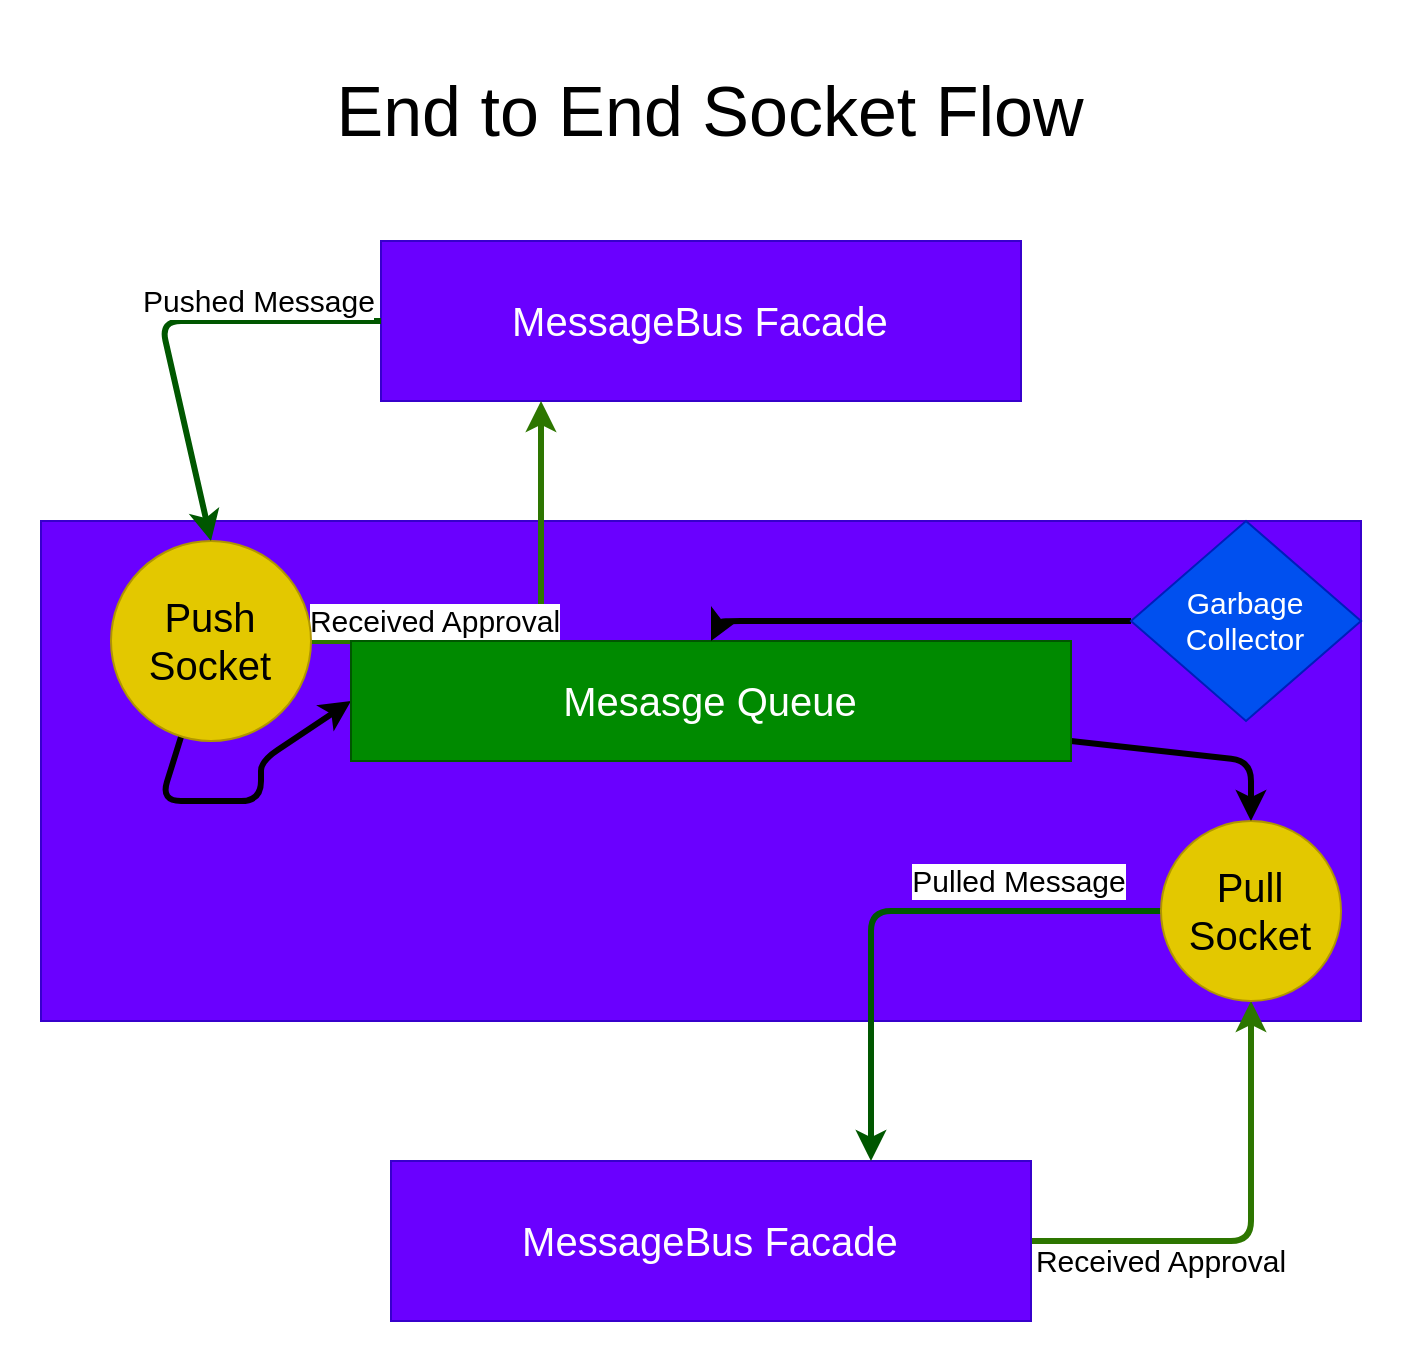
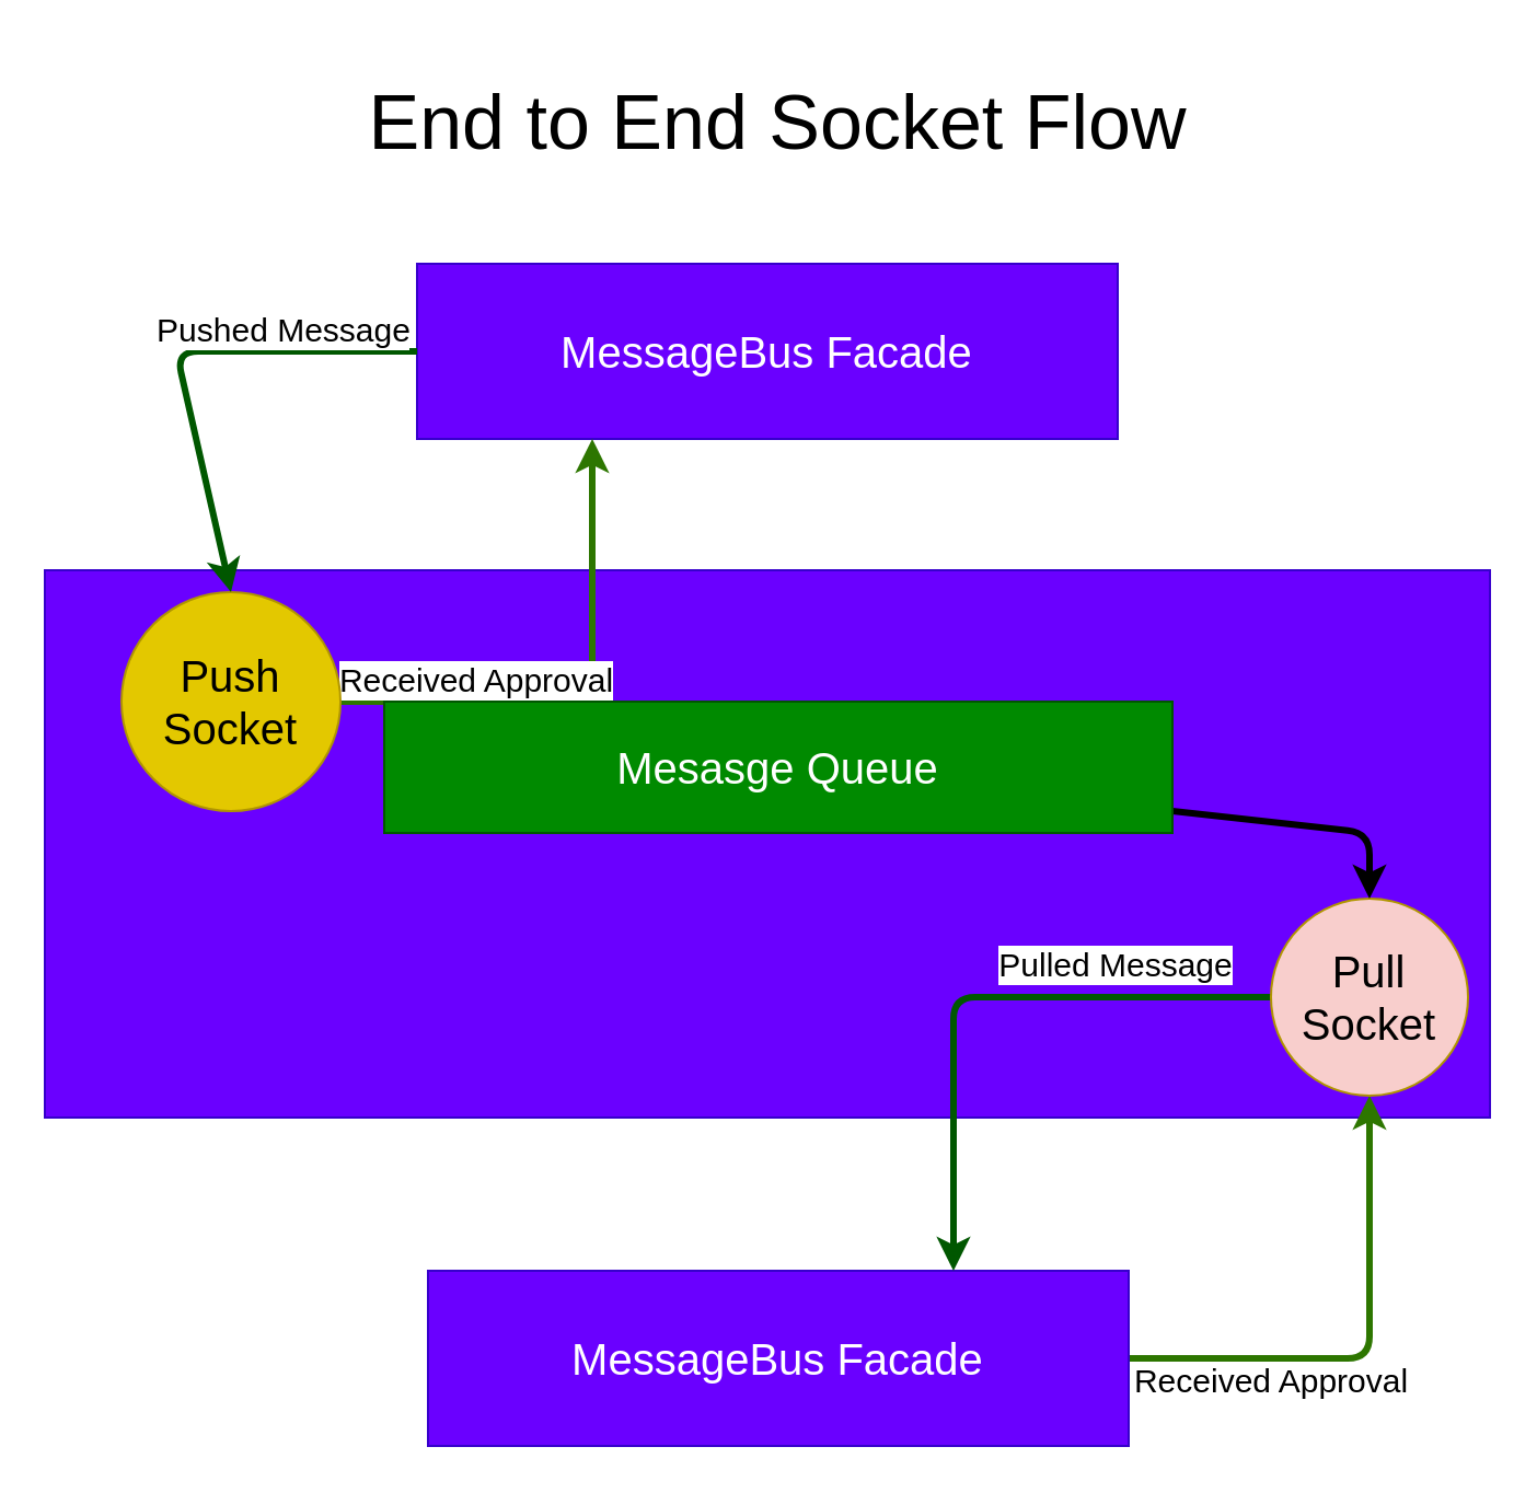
  <mxCell id="0" />
  <mxCell id="1" parent="0" />
  <mxCell id="2" value="End to End Socket Flow" style="text;html=1;strokeColor=none;fillColor=none;align=center;verticalAlign=middle;whiteSpace=wrap;rounded=0;fontSize=35;" vertex="1" parent="1"><mxGeometry x="145" y="20" width="420" height="70" as="geometry" /></mxCell>
  <mxCell id="3" value="MessageBus Facade" style="rounded=0;whiteSpace=wrap;html=1;fontSize=20;fillColor=#6a00ff;fontColor=#ffffff;strokeColor=#3700CC;" vertex="1" parent="1"><mxGeometry x="190" y="120" width="320" height="80" as="geometry" /></mxCell>
  <mxCell id="4" value="" style="rounded=0;whiteSpace=wrap;html=1;fontSize=20;fillColor=#6a00ff;fontColor=#ffffff;strokeColor=#3700CC;" vertex="1" parent="1"><mxGeometry x="20" y="260" width="660" height="250" as="geometry" /></mxCell>
  <mxCell id="5" value="Received Approval" style="edgeStyle=none;html=1;entryX=0.5;entryY=1;entryDx=0;entryDy=0;strokeWidth=3;fontSize=15;fillColor=#60a917;strokeColor=#2D7600;" edge="1" parent="1" source="6" target="11"><mxGeometry x="-0.435" y="-10" relative="1" as="geometry"><Array as="points"><mxPoint x="625" y="620" /></Array><mxPoint as="offset" /></mxGeometry></mxCell>
  <mxCell id="6" value="MessageBus Facade" style="rounded=0;whiteSpace=wrap;html=1;fontSize=20;fillColor=#6a00ff;fontColor=#ffffff;strokeColor=#3700CC;" vertex="1" parent="1"><mxGeometry x="195" y="580" width="320" height="80" as="geometry" /></mxCell>
  <mxCell id="7" value="Received Approval" style="edgeStyle=none;html=1;entryX=0.25;entryY=1;entryDx=0;entryDy=0;strokeWidth=3;fontSize=15;exitX=1;exitY=0.5;exitDx=0;exitDy=0;fillColor=#60a917;strokeColor=#2D7600;" edge="1" parent="1" source="9" target="3"><mxGeometry x="-0.462" y="10" relative="1" as="geometry"><Array as="points"><mxPoint x="270" y="320" /></Array><mxPoint x="-1" as="offset" /></mxGeometry></mxCell>
- <mxCell id="8" style="edgeStyle=none;html=1;entryX=0;entryY=0.5;entryDx=0;entryDy=0;strokeWidth=3;fontSize=20;" edge="1" parent="1" source="9" target="14"><mxGeometry relative="1" as="geometry"><Array as="points"><mxPoint x="80" y="400" /><mxPoint x="130" y="400" /><mxPoint x="130" y="380" /></Array></mxGeometry></mxCell>
  <mxCell id="9" value="Push&lt;br&gt;Socket" style="ellipse;whiteSpace=wrap;html=1;aspect=fixed;fontSize=20;fillColor=#e3c800;fontColor=#000000;strokeColor=#B09500;" vertex="1" parent="1"><mxGeometry x="55" y="270" width="100" height="100" as="geometry" /></mxCell>
  <mxCell id="10" value="Pulled Message" style="edgeStyle=none;html=1;entryX=0.75;entryY=0;entryDx=0;entryDy=0;strokeWidth=3;fontSize=15;fillColor=#008a00;strokeColor=#005700;" edge="1" parent="1" source="11" target="6"><mxGeometry x="-0.481" y="-15" relative="1" as="geometry"><Array as="points"><mxPoint x="435" y="455" /></Array><mxPoint x="-1" as="offset" /></mxGeometry></mxCell>
- <mxCell id="11" value="Pull&lt;br&gt;Socket" style="ellipse;whiteSpace=wrap;html=1;aspect=fixed;fontSize=20;fillColor=#e3c800;fontColor=#000000;strokeColor=#B09500;" vertex="1" parent="1"><mxGeometry x="580" y="410" width="90" height="90" as="geometry" /></mxCell>
+ <mxCell id="11" value="Pull&lt;br&gt;Socket" style="ellipse;whiteSpace=wrap;html=1;aspect=fixed;fontSize=20;fillColor=#f8cecc;fontColor=#000000;strokeColor=#B09500;" vertex="1" parent="1"><mxGeometry x="580" y="410" width="90" height="90" as="geometry" /></mxCell>
  <mxCell id="12" value="Pushed Message" style="edgeStyle=none;html=1;entryX=0.5;entryY=0;entryDx=0;entryDy=0;fontSize=15;strokeWidth=3;fillColor=#008a00;strokeColor=#005700;" edge="1" parent="1" source="3" target="9"><mxGeometry x="-0.455" y="-10" relative="1" as="geometry"><Array as="points"><mxPoint x="80" y="160" /></Array><mxPoint as="offset" /></mxGeometry></mxCell>
  <mxCell id="13" style="edgeStyle=none;html=1;entryX=0.5;entryY=0;entryDx=0;entryDy=0;strokeWidth=3;fontSize=20;" edge="1" parent="1" source="14" target="11"><mxGeometry relative="1" as="geometry"><Array as="points"><mxPoint x="625" y="380" /></Array></mxGeometry></mxCell>
  <mxCell id="14" value="Mesasge Queue" style="rounded=0;whiteSpace=wrap;html=1;fontSize=20;fillColor=#008a00;fontColor=#ffffff;strokeColor=#005700;" vertex="1" parent="1"><mxGeometry x="175" y="320" width="360" height="60" as="geometry" /></mxCell>
- <mxCell id="15" style="edgeStyle=none;html=1;entryX=0.5;entryY=0;entryDx=0;entryDy=0;strokeWidth=3;fontSize=15;" edge="1" parent="1" source="16" target="14"><mxGeometry relative="1" as="geometry"><Array as="points"><mxPoint x="360" y="310" /></Array></mxGeometry></mxCell>
- <mxCell id="16" value="Garbage&lt;br style=&quot;font-size: 15px;&quot;&gt;Collector" style="rhombus;whiteSpace=wrap;html=1;fontSize=15;fillColor=#0050ef;fontColor=#ffffff;strokeColor=#001DBC;" vertex="1" parent="1"><mxGeometry x="565" y="260" width="115" height="100" as="geometry" /></mxCell>
